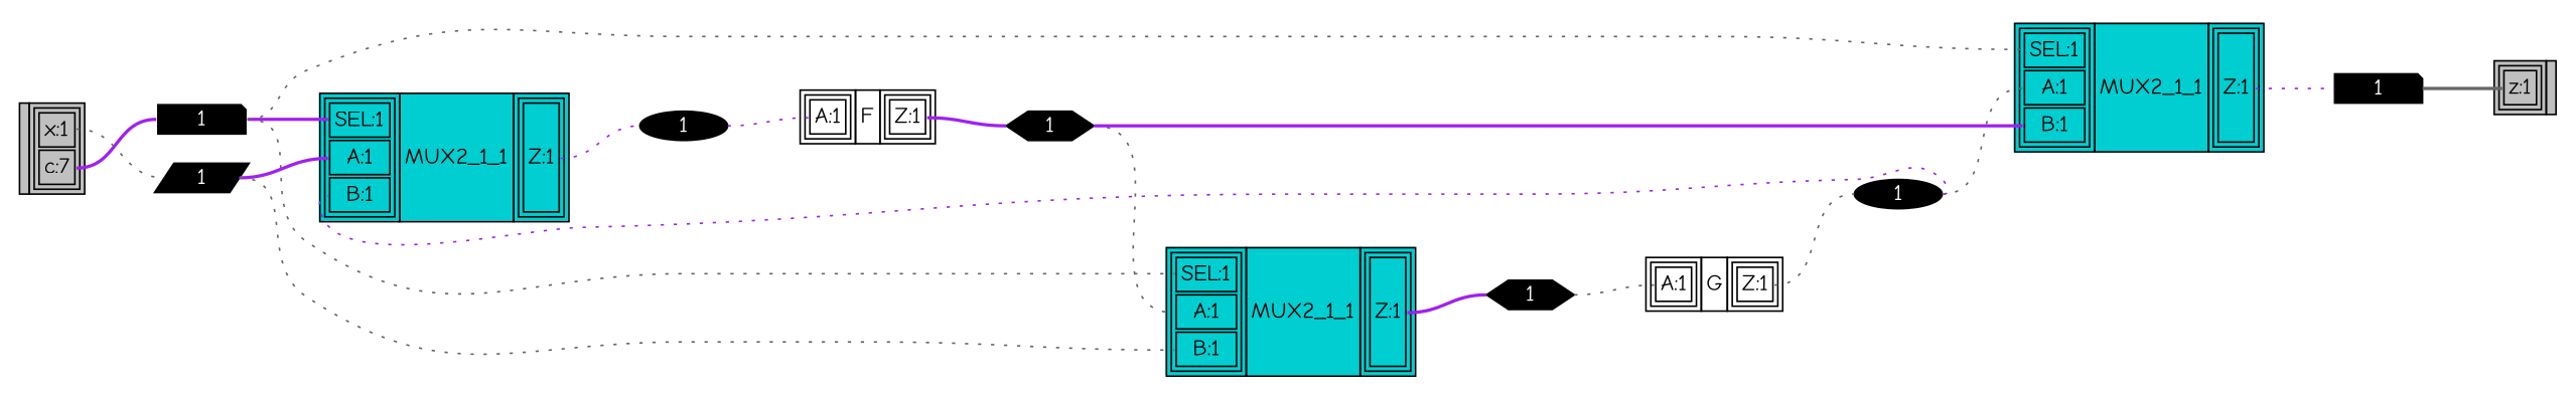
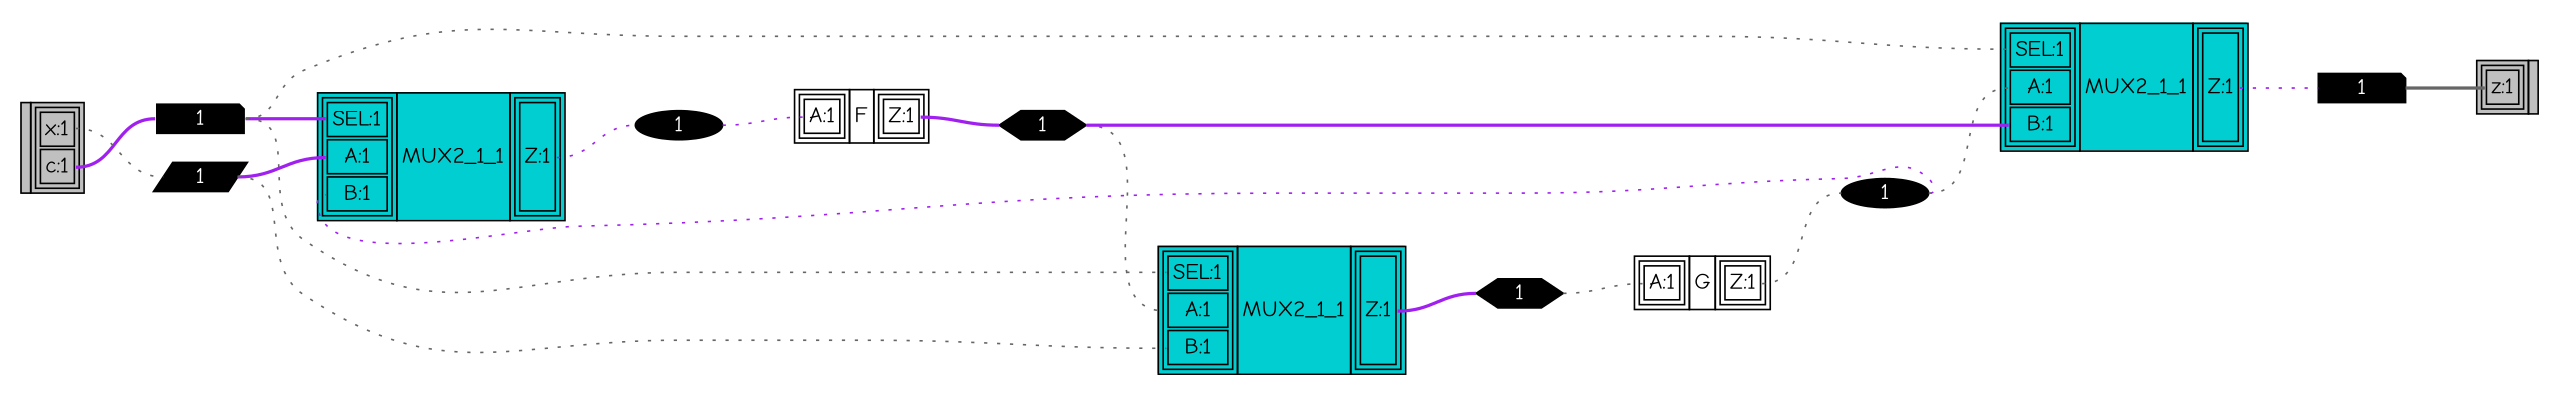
  graph {
    bgcolor=white
    rankdir=LR
    fontname="Comic Neue"
    node [fillcolor=white fixedsize=false fontcolor=black shape=plaintext style=filled fontname="Comic Neue"]
    edge [headport=w tailport=e color=purple style=dotted fontname="Comic Neue"]
-   n1 [height=0.25 label=<         <table bgcolor="gray" border="0" cellborder="1" cellspacing="0">             <tr>                 <td></td>                 <td>                     <table>                         <tr><td height="5" width="5" port="e0">x:1</td></tr>                         <tr><td height="5" width="5" port="e1">c:7</td></tr>                     </table>                 </td>             </tr>         </table>         >]
+   n1 [height=0.25 label=<         <table bgcolor="gray" border="0" cellborder="1" cellspacing="0">             <tr>                 <td></td>                 <td>                     <table>                         <tr><td height="5" width="5" port="e0">x:1</td></tr>                         <tr><td height="5" width="5" port="e1">c:1</td></tr>                     </table>                 </td>             </tr>         </table>         >]
    n2 [height=0.25 label=<         <table bgcolor="gray" border="0" cellborder="1" cellspacing="0">             <tr>                 <td>                     <table>                         <tr><td height="5" width="5" port="w0">z:1</td></tr>                     </table>                 </td>                 <td></td>             </tr>         </table>         >]
    n3 [fillcolor=black fixedsize=true fontcolor=white height=0.25 label=1 shape=note]
    n4 [height=0.25 label=<     <table bgcolor="darkturquoise" border="0" cellborder="1" cellspacing="0">         <tr>             <td>                 <table>                     <tr><td height="5" width="5" port="w0">SEL:1</td></tr>                     <tr><td height="5" width="5" port="w1">A:1</td></tr>                     <tr><td height="5" width="5" port="w2">B:1</td></tr>                 </table>             </td>             <td>MUX2_1_1</td>             <td>                 <table>                     <tr><td height="5" width="5" port="e0">Z:1</td></tr>                 </table>             </td>         </tr>     </table>     >]
    n5 [height=0.25 label=<     <table bgcolor="darkturquoise" border="0" cellborder="1" cellspacing="0">         <tr>             <td>                 <table>                     <tr><td height="5" width="5" port="w0">SEL:1</td></tr>                     <tr><td height="5" width="5" port="w1">A:1</td></tr>                     <tr><td height="5" width="5" port="w2">B:1</td></tr>                 </table>             </td>             <td>MUX2_1_1</td>             <td>                 <table>                     <tr><td height="5" width="5" port="e0">Z:1</td></tr>                 </table>             </td>         </tr>     </table>     >]
    n6 [height=0.25 label=<     <table bgcolor="darkturquoise" border="0" cellborder="1" cellspacing="0">         <tr>             <td>                 <table>                     <tr><td height="5" width="5" port="w0">SEL:1</td></tr>                     <tr><td height="5" width="5" port="w1">A:1</td></tr>                     <tr><td height="5" width="5" port="w2">B:1</td></tr>                 </table>             </td>             <td>MUX2_1_1</td>             <td>                 <table>                     <tr><td height="5" width="5" port="e0">Z:1</td></tr>                 </table>             </td>         </tr>     </table>     >]
    n7 [fillcolor=black fixedsize=true fontcolor=white height=0.25 label=1 shape=parallelogram]
    n8 [fillcolor=black fixedsize=true fontcolor=white height=0.25 label=1 shape=ellipse]
    n9 [height=0.25 label=<     <table bgcolor="white" border="0" cellborder="1" cellspacing="0">         <tr>             <td>                 <table>                     <tr><td height="5" width="5" port="w0">A:1</td></tr>                 </table>             </td>             <td>F</td>             <td>                 <table>                     <tr><td height="5" width="5" port="e0">Z:1</td></tr>                 </table>             </td>         </tr>     </table>     >]
    n10 [fillcolor=black fixedsize=true fontcolor=white height=0.25 label=1 shape=hexagon]
    n11 [fillcolor=black fixedsize=true fontcolor=white height=0.25 label=1 shape=hexagon]
    n12 [height=0.25 label=<     <table bgcolor="white" border="0" cellborder="1" cellspacing="0">         <tr>             <td>                 <table>                     <tr><td height="5" width="5" port="w0">A:1</td></tr>                 </table>             </td>             <td>G</td>             <td>                 <table>                     <tr><td height="5" width="5" port="e0">Z:1</td></tr>                 </table>             </td>         </tr>     </table>     >]
    n13 [fillcolor=black fixedsize=true fontcolor=white height=0.25 label=1 shape=ellipse]
    n14 [fillcolor=black fixedsize=true fontcolor=white height=0.25 label=1 shape=note]
    subgraph sub_1 {
      rank=min
      n1
    }
    subgraph sub_2 {
      rank=max
      n2
    }
    n1 -- n3 [tailport="e1:e" style=bold]
    n1 -- n7 [tailport="e0:e" color=gray40]
    n3 -- n4 [headport="w0:w" style=bold]
    n3 -- n5 [headport="w0:w" color=gray40]
    n3 -- n6 [headport="w0:w" color=gray40]
    n4 -- n8 [tailport="e0:e"]
    n5 -- n11 [tailport="e0:e" style=bold]
    n6 -- n14 [tailport="e0:e"]
    n7 -- n4 [headport="w1:w" style=bold]
    n7 -- n5 [headport="w2:w" color=gray40]
    n8 -- n9 [headport="w0:w"]
    n9 -- n10 [tailport="e0:e" style=bold]
    n10 -- n5 [headport="w1:w" color=gray40]
    n10 -- n6 [headport="w2:w" style=bold]
    n11 -- n12 [headport="w0:w" color=gray40]
    n12 -- n13 [tailport="e0:e" color=gray40]
    n13 -- n4 [headport="w2:w"]
    n13 -- n6 [headport="w1:w" color=gray40]
    n14 -- n2 [headport="w0:w" color=gray40 style=bold]
  }
